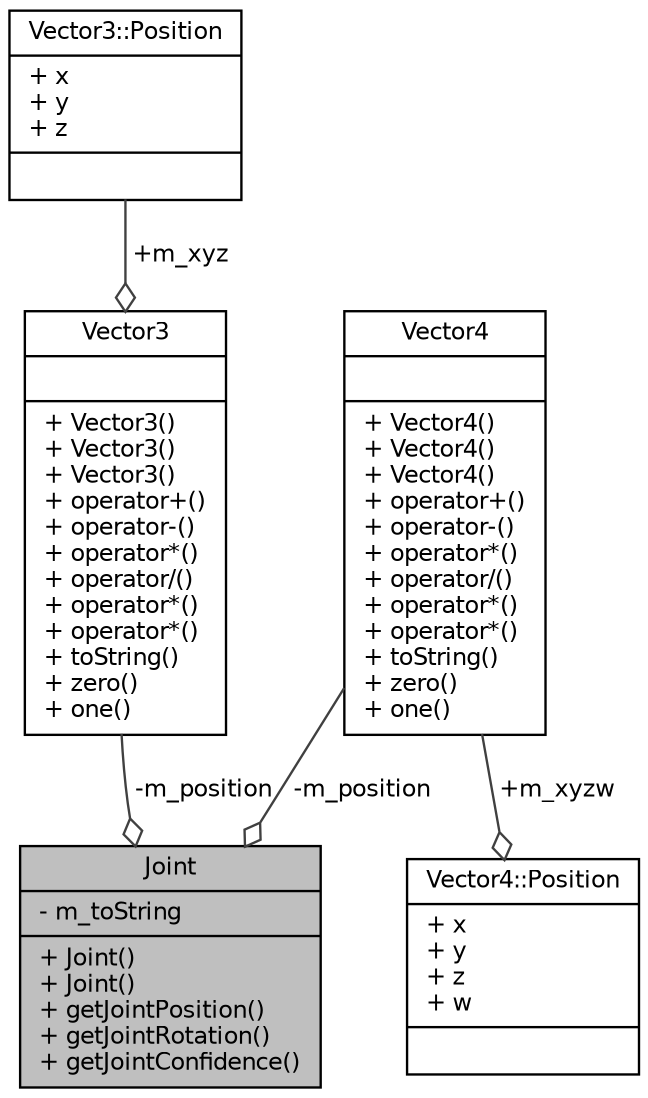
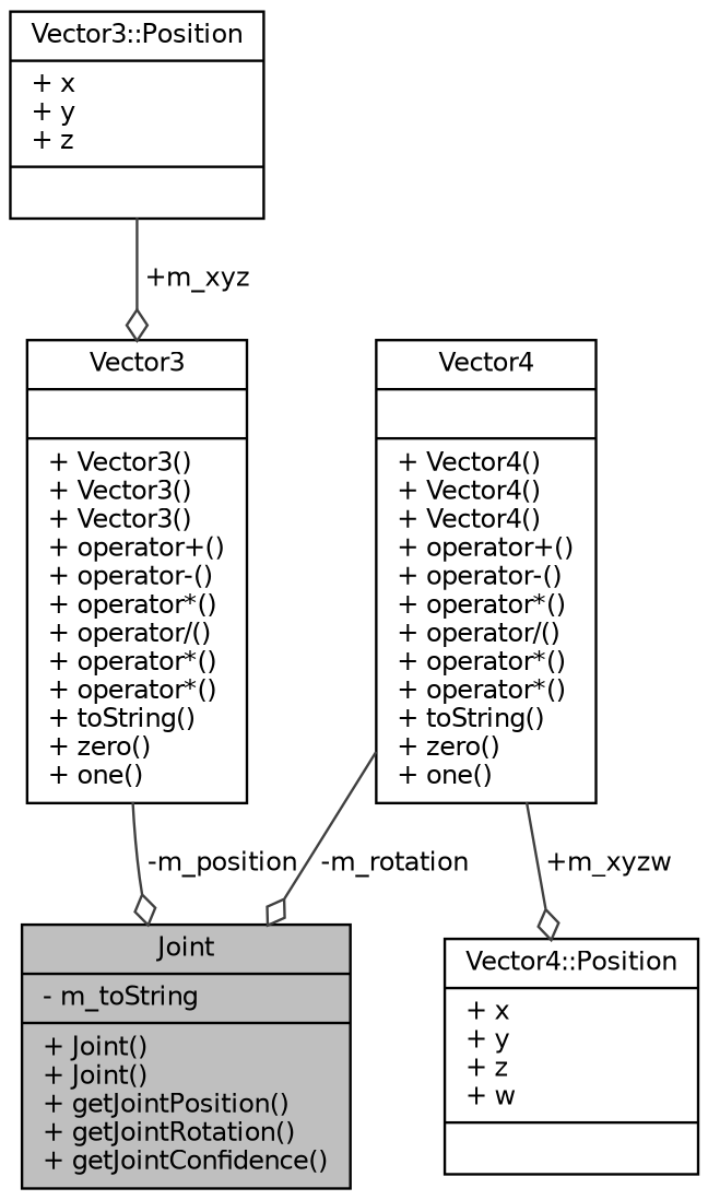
  digraph {
    node [color=black fillcolor=white fontname=Helvetica fontsize=10 shape=record style=filled]
    edge [arrowhead=odiamond color=grey25 fontname=Helvetica fontsize=10 labelfontname=Helvetica labelfontsize=10 style=solid]
    n1 [fillcolor=grey75 fontcolor=black height=0.2 label="{Joint\n|- m_toString\l|+ Joint()\l+ Joint()\l+ getJointPosition()\l+ getJointRotation()\l+ getJointConfidence()\l}" width=0.4]
    n2 [height=0.2 label="{Vector3\n||+ Vector3()\l+ Vector3()\l+ Vector3()\l+ operator+()\l+ operator-()\l+ operator*()\l+ operator/()\l+ operator*()\l+ operator*()\l+ toString()\l+ zero()\l+ one()\l}" width=0.4]
    n3 [height=0.2 label="{Vector3::Position\n|+ x\l+ y\l+ z\l|}" width=0.4]
    n4 [height=0.2 label="{Vector4\n||+ Vector4()\l+ Vector4()\l+ Vector4()\l+ operator+()\l+ operator-()\l+ operator*()\l+ operator/()\l+ operator*()\l+ operator*()\l+ toString()\l+ zero()\l+ one()\l}" width=0.4]
    n5 [height=0.2 label="{Vector4::Position\n|+ x\l+ y\l+ z\l+ w\l|}" width=0.4]
    n2 -> n1 [label=" -m_position"]
    n3 -> n2 [label=" +m_xyz"]
-   n4 -> n1 [label=" -m_position"]
+   n4 -> n1 [label=" -m_rotation"]
    n4 -> n5 [label=" +m_xyzw"]
  }
